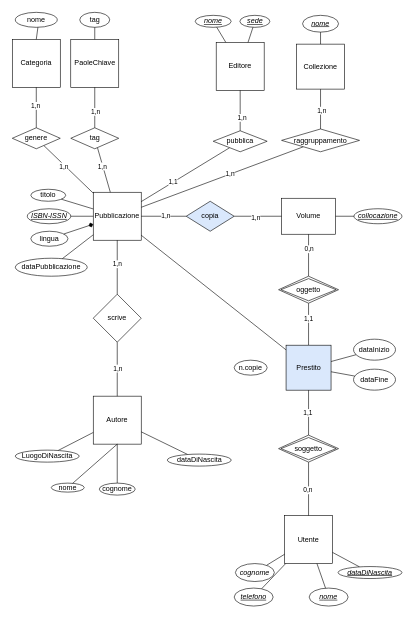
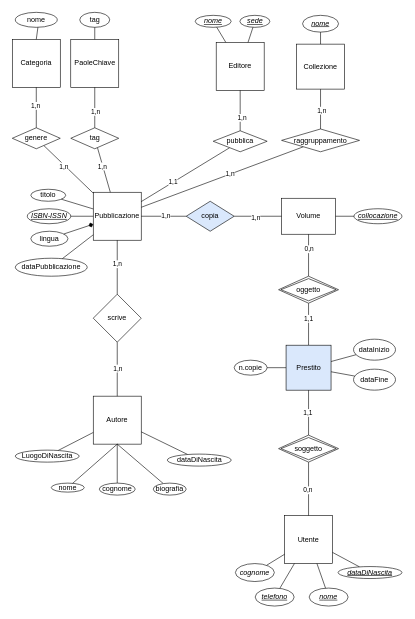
  <mxCell id="0" />
  <mxCell id="1" parent="0" />
  <mxCell id="2" value="Pubblicazione" style="whiteSpace=wrap;html=1;aspect=fixed;" parent="1" vertex="1"><mxGeometry x="155" y="320" width="80" height="80" as="geometry" /></mxCell>
  <mxCell id="3" value="Autore" style="whiteSpace=wrap;html=1;aspect=fixed;direction=south;" parent="1" vertex="1"><mxGeometry x="155" y="660" width="80" height="80" as="geometry" /></mxCell>
  <mxCell id="4" value="scrive" style="rhombus;whiteSpace=wrap;html=1;" parent="1" vertex="1"><mxGeometry x="155" y="490" width="80" height="80" as="geometry" /></mxCell>
  <mxCell id="5" value="" style="endArrow=none;html=1;rounded=0;exitX=0.5;exitY=0;exitDx=0;exitDy=0;entryX=0.5;entryY=1;entryDx=0;entryDy=0;" parent="1" source="4" target="2" edge="1"><mxGeometry width="50" height="50" relative="1" as="geometry"><mxPoint x="415" y="560" as="sourcePoint" /><mxPoint x="465" y="510" as="targetPoint" /></mxGeometry></mxCell>
  <mxCell id="6" value="1,n" style="edgeLabel;html=1;align=center;verticalAlign=middle;resizable=0;points=[];" parent="5" vertex="1" connectable="0"><mxGeometry x="0.133" y="1" relative="1" as="geometry"><mxPoint as="offset" /></mxGeometry></mxCell>
+ <mxCell id="7" value="" style="endArrow=none;html=1;rounded=0;exitX=1;exitY=0.5;exitDx=0;exitDy=0;" parent="1" source="3" target="8" edge="1"><mxGeometry width="50" height="50" relative="1" as="geometry"><mxPoint x="710" y="705" as="sourcePoint" /><mxPoint x="800" y="655" as="targetPoint" /></mxGeometry></mxCell>
+ <mxCell id="8" value="biografia" style="ellipse;whiteSpace=wrap;html=1;" parent="1" vertex="1"><mxGeometry x="255" y="805" width="55" height="20" as="geometry" /></mxCell>
  <mxCell id="9" value="n&lt;span style=&quot;background-color: initial;&quot;&gt;ome&lt;/span&gt;" style="ellipse;whiteSpace=wrap;html=1;" parent="1" vertex="1"><mxGeometry x="85" y="805" width="55" height="15" as="geometry" /></mxCell>
  <mxCell id="10" value="" style="endArrow=none;html=1;rounded=0;exitX=1;exitY=0.5;exitDx=0;exitDy=0;" parent="1" source="3" target="9" edge="1"><mxGeometry width="50" height="50" relative="1" as="geometry"><mxPoint x="710" y="705" as="sourcePoint" /><mxPoint x="800" y="725" as="targetPoint" /></mxGeometry></mxCell>
  <mxCell id="11" value="" style="endArrow=none;html=1;rounded=0;exitX=1;exitY=0.5;exitDx=0;exitDy=0;" parent="1" source="3" target="12" edge="1"><mxGeometry width="50" height="50" relative="1" as="geometry"><mxPoint x="710" y="705" as="sourcePoint" /><mxPoint x="750" y="785" as="targetPoint" /></mxGeometry></mxCell>
  <mxCell id="12" value="cognome" style="ellipse;whiteSpace=wrap;html=1;" parent="1" vertex="1"><mxGeometry x="165" y="805" width="60" height="20" as="geometry" /></mxCell>
  <mxCell id="13" value="&lt;i&gt;&lt;u&gt;ISBN-ISSN&lt;/u&gt;&lt;/i&gt;" style="ellipse;whiteSpace=wrap;html=1;" parent="1" vertex="1"><mxGeometry x="45" y="347.5" width="72.5" height="25" as="geometry" /></mxCell>
  <mxCell id="14" value="titolo" style="ellipse;whiteSpace=wrap;html=1;" parent="1" vertex="1"><mxGeometry x="50.87" y="315" width="58.25" height="20" as="geometry" /></mxCell>
  <mxCell id="15" value="" style="endArrow=none;html=1;rounded=0;" parent="1" source="2" target="14" edge="1"><mxGeometry width="50" height="50" relative="1" as="geometry"><mxPoint x="175" y="390" as="sourcePoint" /><mxPoint x="225" y="340" as="targetPoint" /></mxGeometry></mxCell>
  <mxCell id="16" value="" style="endArrow=none;html=1;rounded=0;" parent="1" source="13" target="2" edge="1"><mxGeometry width="50" height="50" relative="1" as="geometry"><mxPoint x="175" y="400" as="sourcePoint" /><mxPoint x="225" y="350" as="targetPoint" /></mxGeometry></mxCell>
  <mxCell id="17" value="" style="endArrow=none;html=1;rounded=0;exitX=0;exitY=0.5;exitDx=0;exitDy=0;entryX=0.5;entryY=1;entryDx=0;entryDy=0;" parent="1" source="3" target="4" edge="1"><mxGeometry width="50" height="50" relative="1" as="geometry"><mxPoint x="295" y="640" as="sourcePoint" /><mxPoint x="345" y="590" as="targetPoint" /></mxGeometry></mxCell>
  <mxCell id="18" value="1,n" style="edgeLabel;html=1;align=center;verticalAlign=middle;resizable=0;points=[];" parent="17" vertex="1" connectable="0"><mxGeometry x="0.04" y="-1" relative="1" as="geometry"><mxPoint x="-1" as="offset" /></mxGeometry></mxCell>
  <mxCell id="19" value="" style="endArrow=none;html=1;rounded=0;" parent="1" source="2" target="21" edge="1"><mxGeometry width="50" height="50" relative="1" as="geometry"><mxPoint x="435" y="560" as="sourcePoint" /><mxPoint x="455" y="580" as="targetPoint" /></mxGeometry></mxCell>
  <mxCell id="20" value="1,1" style="edgeLabel;html=1;align=center;verticalAlign=middle;resizable=0;points=[];" parent="19" vertex="1" connectable="0"><mxGeometry x="-0.278" y="1" relative="1" as="geometry"><mxPoint as="offset" /></mxGeometry></mxCell>
  <mxCell id="21" value="pubblica" style="rhombus;whiteSpace=wrap;html=1;" parent="1" vertex="1"><mxGeometry x="355" y="217.5" width="90" height="35" as="geometry" /></mxCell>
  <mxCell id="22" value="Editore" style="whiteSpace=wrap;html=1;aspect=fixed;" parent="1" vertex="1"><mxGeometry x="360" y="70" width="80" height="80" as="geometry" /></mxCell>
  <mxCell id="23" value="" style="endArrow=none;html=1;rounded=0;" parent="1" source="21" target="22" edge="1"><mxGeometry width="50" height="50" relative="1" as="geometry"><mxPoint x="615.5" y="355" as="sourcePoint" /><mxPoint x="665.5" y="305" as="targetPoint" /></mxGeometry></mxCell>
  <mxCell id="24" value="1,n" style="edgeLabel;html=1;align=center;verticalAlign=middle;resizable=0;points=[];" parent="23" vertex="1" connectable="0"><mxGeometry x="-0.344" y="-2" relative="1" as="geometry"><mxPoint as="offset" /></mxGeometry></mxCell>
  <mxCell id="25" value="data&lt;span style=&quot;background-color: initial;&quot;&gt;Pubblicazione&lt;/span&gt;" style="ellipse;whiteSpace=wrap;html=1;" parent="1" vertex="1"><mxGeometry x="25" y="430" width="120" height="30" as="geometry" /></mxCell>
  <mxCell id="26" value="" style="endArrow=none;html=1;rounded=0;" parent="1" source="2" target="25" edge="1"><mxGeometry width="50" height="50" relative="1" as="geometry"><mxPoint x="221" y="140" as="sourcePoint" /><mxPoint x="271" y="90" as="targetPoint" /></mxGeometry></mxCell>
  <mxCell id="27" value="&lt;i&gt;&lt;u&gt;nome&lt;/u&gt;&lt;/i&gt;" style="ellipse;whiteSpace=wrap;html=1;" parent="1" vertex="1"><mxGeometry x="325" y="25" width="60" height="20" as="geometry" /></mxCell>
  <mxCell id="28" value="&lt;i&gt;&lt;u&gt;sede&lt;/u&gt;&lt;/i&gt;" style="ellipse;whiteSpace=wrap;html=1;" parent="1" vertex="1"><mxGeometry x="399.5" y="25" width="50" height="20" as="geometry" /></mxCell>
  <mxCell id="29" value="" style="endArrow=none;html=1;rounded=0;" parent="1" source="22" target="27" edge="1"><mxGeometry width="50" height="50" relative="1" as="geometry"><mxPoint x="739.5" y="95" as="sourcePoint" /><mxPoint x="365" y="45" as="targetPoint" /></mxGeometry></mxCell>
  <mxCell id="30" value="" style="endArrow=none;html=1;rounded=0;" parent="1" source="22" target="28" edge="1"><mxGeometry width="50" height="50" relative="1" as="geometry"><mxPoint x="739.5" y="125" as="sourcePoint" /><mxPoint x="789.5" y="75" as="targetPoint" /></mxGeometry></mxCell>
  <mxCell id="31" value="" style="endArrow=none;html=1;rounded=0;" edge="1" parent="1" source="33" target="2"><mxGeometry width="50" height="50" relative="1" as="geometry"><mxPoint x="25" y="420" as="sourcePoint" /><mxPoint x="35" y="430" as="targetPoint" /></mxGeometry></mxCell>
  <mxCell id="32" value="1,n" style="edgeLabel;html=1;align=center;verticalAlign=middle;resizable=0;points=[];" vertex="1" connectable="0" parent="31"><mxGeometry x="-0.163" y="-1" relative="1" as="geometry"><mxPoint as="offset" /></mxGeometry></mxCell>
  <mxCell id="33" value="tag" style="rhombus;whiteSpace=wrap;html=1;" vertex="1" parent="1"><mxGeometry x="117.5" y="212.5" width="80" height="35" as="geometry" /></mxCell>
  <mxCell id="34" value="PaoleChiave" style="whiteSpace=wrap;html=1;aspect=fixed;" vertex="1" parent="1"><mxGeometry x="117.5" y="65" width="80" height="80" as="geometry" /></mxCell>
  <mxCell id="35" value="" style="endArrow=none;html=1;rounded=0;" edge="1" parent="1" source="34" target="33"><mxGeometry width="50" height="50" relative="1" as="geometry"><mxPoint x="-212.5" y="540" as="sourcePoint" /><mxPoint x="-162.5" y="490" as="targetPoint" /></mxGeometry></mxCell>
  <mxCell id="36" value="1,n" style="edgeLabel;html=1;align=center;verticalAlign=middle;resizable=0;points=[];" vertex="1" connectable="0" parent="35"><mxGeometry x="0.19" relative="1" as="geometry"><mxPoint x="1" as="offset" /></mxGeometry></mxCell>
  <mxCell id="37" value="tag" style="ellipse;whiteSpace=wrap;html=1;" vertex="1" parent="1"><mxGeometry x="132.5" y="20" width="50" height="25" as="geometry" /></mxCell>
  <mxCell id="38" value="" style="endArrow=none;html=1;rounded=0;" edge="1" parent="1" source="37" target="34"><mxGeometry width="50" height="50" relative="1" as="geometry"><mxPoint x="-332.5" y="610" as="sourcePoint" /><mxPoint x="-282.5" y="560" as="targetPoint" /></mxGeometry></mxCell>
  <mxCell id="39" value="" style="endArrow=none;html=1;rounded=0;" edge="1" parent="1" source="41" target="2"><mxGeometry width="50" height="50" relative="1" as="geometry"><mxPoint x="10" y="515" as="sourcePoint" /><mxPoint x="140" y="467" as="targetPoint" /></mxGeometry></mxCell>
  <mxCell id="40" value="1,n" style="edgeLabel;html=1;align=center;verticalAlign=middle;resizable=0;points=[];" vertex="1" connectable="0" parent="39"><mxGeometry x="-0.163" y="-2" relative="1" as="geometry"><mxPoint as="offset" /></mxGeometry></mxCell>
  <mxCell id="41" value="genere" style="rhombus;whiteSpace=wrap;html=1;" vertex="1" parent="1"><mxGeometry x="20" y="212.5" width="80" height="35" as="geometry" /></mxCell>
  <mxCell id="42" value="Categoria" style="whiteSpace=wrap;html=1;aspect=fixed;" vertex="1" parent="1"><mxGeometry x="20" y="65" width="80" height="80" as="geometry" /></mxCell>
  <mxCell id="43" value="nome" style="ellipse;whiteSpace=wrap;html=1;" vertex="1" parent="1"><mxGeometry x="25" y="20" width="70" height="25" as="geometry" /></mxCell>
  <mxCell id="44" value="" style="endArrow=none;html=1;rounded=0;" edge="1" parent="1" source="43" target="42"><mxGeometry width="50" height="50" relative="1" as="geometry"><mxPoint x="-565" y="705" as="sourcePoint" /><mxPoint x="-515" y="655" as="targetPoint" /></mxGeometry></mxCell>
  <mxCell id="45" value="" style="endArrow=none;html=1;rounded=0;" edge="1" parent="1" source="42" target="41"><mxGeometry width="50" height="50" relative="1" as="geometry"><mxPoint x="-360" y="680" as="sourcePoint" /><mxPoint x="-310" y="630" as="targetPoint" /></mxGeometry></mxCell>
  <mxCell id="46" value="1,n" style="edgeLabel;html=1;align=center;verticalAlign=middle;resizable=0;points=[];" vertex="1" connectable="0" parent="45"><mxGeometry x="-0.117" y="-2" relative="1" as="geometry"><mxPoint as="offset" /></mxGeometry></mxCell>
  <mxCell id="47" value="copia" style="rhombus;whiteSpace=wrap;html=1;fillColor=#dae8fc;" vertex="1" parent="1"><mxGeometry x="310" y="335" width="80" height="50" as="geometry" /></mxCell>
  <mxCell id="48" value="Volume" style="rounded=0;whiteSpace=wrap;html=1;" vertex="1" parent="1"><mxGeometry x="469" y="330" width="90" height="60" as="geometry" /></mxCell>
  <mxCell id="49" value="" style="endArrow=none;html=1;rounded=0;" edge="1" parent="1" source="47" target="2"><mxGeometry width="50" height="50" relative="1" as="geometry"><mxPoint x="425" y="510" as="sourcePoint" /><mxPoint x="475" y="460" as="targetPoint" /></mxGeometry></mxCell>
  <mxCell id="50" value="1,n" style="edgeLabel;html=1;align=center;verticalAlign=middle;resizable=0;points=[];" vertex="1" connectable="0" parent="49"><mxGeometry x="-0.066" y="-2" relative="1" as="geometry"><mxPoint as="offset" /></mxGeometry></mxCell>
  <mxCell id="51" value="" style="endArrow=none;html=1;rounded=0;" edge="1" parent="1" source="48" target="47"><mxGeometry width="50" height="50" relative="1" as="geometry"><mxPoint x="435" y="540" as="sourcePoint" /><mxPoint x="485" y="490" as="targetPoint" /></mxGeometry></mxCell>
  <mxCell id="52" value="1,n" style="edgeLabel;html=1;align=center;verticalAlign=middle;resizable=0;points=[];" vertex="1" connectable="0" parent="51"><mxGeometry x="0.102" y="1" relative="1" as="geometry"><mxPoint as="offset" /></mxGeometry></mxCell>
  <mxCell id="53" value="" style="endArrow=none;html=1;rounded=0;" edge="1" parent="1" source="93" target="48"><mxGeometry width="50" height="50" relative="1" as="geometry"><mxPoint x="514" y="460" as="sourcePoint" /><mxPoint x="585" y="450" as="targetPoint" /></mxGeometry></mxCell>
  <mxCell id="54" value="0,n" style="edgeLabel;html=1;align=center;verticalAlign=middle;resizable=0;points=[];" vertex="1" connectable="0" parent="53"><mxGeometry x="0.303" relative="1" as="geometry"><mxPoint as="offset" /></mxGeometry></mxCell>
  <mxCell id="55" value="lingua" style="ellipse;whiteSpace=wrap;html=1;" vertex="1" parent="1"><mxGeometry x="50.87" y="385" width="62" height="25" as="geometry" /></mxCell>
  <mxCell id="56" value="" style="endArrow=diamond;html=1;rounded=0;" edge="1" parent="1" source="55" target="2"><mxGeometry width="50" height="50" relative="1" as="geometry"><mxPoint x="-105" y="250" as="sourcePoint" /><mxPoint x="-55" y="200" as="targetPoint" /></mxGeometry></mxCell>
  <mxCell id="57" value="" style="endArrow=none;html=1;rounded=0;" edge="1" parent="1" target="58" source="3"><mxGeometry width="50" height="50" relative="1" as="geometry"><mxPoint x="150" y="713.61" as="sourcePoint" /><mxPoint x="823.5" y="606.62" as="targetPoint" /></mxGeometry></mxCell>
  <mxCell id="58" value="dataDiNascita" style="ellipse;whiteSpace=wrap;html=1;" vertex="1" parent="1"><mxGeometry x="278.5" y="756.62" width="106.5" height="20" as="geometry" /></mxCell>
  <mxCell id="59" value="" style="endArrow=none;html=1;rounded=0;" edge="1" parent="1" target="60" source="3"><mxGeometry width="50" height="50" relative="1" as="geometry"><mxPoint x="-55" y="754.543" as="sourcePoint" /><mxPoint x="543.5" y="600" as="targetPoint" /></mxGeometry></mxCell>
  <mxCell id="60" value="LuogoDiNascita" style="ellipse;whiteSpace=wrap;html=1;" vertex="1" parent="1"><mxGeometry x="25" y="750" width="106.5" height="20" as="geometry" /></mxCell>
  <mxCell id="61" value="Utente" style="whiteSpace=wrap;html=1;aspect=fixed;" vertex="1" parent="1"><mxGeometry x="474" y="859.12" width="80" height="80" as="geometry" /></mxCell>
  <mxCell id="62" value="" style="endArrow=none;html=1;rounded=0;" edge="1" parent="1" source="61" target="63"><mxGeometry width="50" height="50" relative="1" as="geometry"><mxPoint x="589" y="1002.5" as="sourcePoint" /><mxPoint x="639" y="952.5" as="targetPoint" /></mxGeometry></mxCell>
- <mxCell id="63" value="&lt;u&gt;&lt;i&gt;telefono&lt;/i&gt;&lt;/u&gt;" style="ellipse;whiteSpace=wrap;html=1;" vertex="1" parent="1"><mxGeometry x="390" y="980" width="65" height="30" as="geometry" /></mxCell>
+ <mxCell id="63" value="&lt;u&gt;&lt;i&gt;telefono&lt;/i&gt;&lt;/u&gt;" style="ellipse;whiteSpace=wrap;html=1;" vertex="1" parent="1"><mxGeometry x="425" y="980" width="65" height="30" as="geometry" /></mxCell>
  <mxCell id="64" value="&lt;i&gt;&lt;u&gt;n&lt;span style=&quot;background-color: initial;&quot;&gt;ome&lt;/span&gt;&lt;/u&gt;&lt;/i&gt;" style="ellipse;whiteSpace=wrap;html=1;" vertex="1" parent="1"><mxGeometry x="515" y="980" width="65" height="30" as="geometry" /></mxCell>
  <mxCell id="65" value="" style="endArrow=none;html=1;rounded=0;" edge="1" parent="1" source="61" target="64"><mxGeometry width="50" height="50" relative="1" as="geometry"><mxPoint x="589" y="1072.5" as="sourcePoint" /><mxPoint x="639" y="1022.5" as="targetPoint" /></mxGeometry></mxCell>
  <mxCell id="66" value="" style="endArrow=none;html=1;rounded=0;" edge="1" parent="1" source="61" target="67"><mxGeometry width="50" height="50" relative="1" as="geometry"><mxPoint x="559" y="1122.5" as="sourcePoint" /><mxPoint x="443.989" y="949.857" as="targetPoint" /></mxGeometry></mxCell>
  <mxCell id="67" value="&lt;i&gt;cognome&lt;/i&gt;" style="ellipse;whiteSpace=wrap;html=1;" vertex="1" parent="1"><mxGeometry x="392" y="939.12" width="65" height="30" as="geometry" /></mxCell>
  <mxCell id="68" value="" style="endArrow=none;html=1;rounded=0;" edge="1" parent="1" source="70" target="93"><mxGeometry width="50" height="50" relative="1" as="geometry"><mxPoint x="509" y="572.5" as="sourcePoint" /><mxPoint x="514" y="510" as="targetPoint" /></mxGeometry></mxCell>
  <mxCell id="69" value="1,1" style="edgeLabel;html=1;align=center;verticalAlign=middle;resizable=0;points=[];" vertex="1" connectable="0" parent="68"><mxGeometry x="0.286" y="1" relative="1" as="geometry"><mxPoint as="offset" /></mxGeometry></mxCell>
  <mxCell id="70" value="Prestito" style="whiteSpace=wrap;html=1;aspect=fixed;fillColor=#dae8fc;" vertex="1" parent="1"><mxGeometry x="476.5" y="575" width="75" height="75" as="geometry" /></mxCell>
  <mxCell id="71" value="dataInizio" style="ellipse;whiteSpace=wrap;html=1;" vertex="1" parent="1"><mxGeometry x="589" y="565" width="70" height="35" as="geometry" /></mxCell>
  <mxCell id="72" value="dataFine" style="ellipse;whiteSpace=wrap;html=1;" vertex="1" parent="1"><mxGeometry x="589" y="615" width="70" height="35" as="geometry" /></mxCell>
  <mxCell id="73" value="" style="endArrow=none;html=1;rounded=0;" edge="1" parent="1" source="70" target="72"><mxGeometry width="50" height="50" relative="1" as="geometry"><mxPoint x="519" y="752.5" as="sourcePoint" /><mxPoint x="569" y="702.5" as="targetPoint" /></mxGeometry></mxCell>
  <mxCell id="74" value="" style="endArrow=none;html=1;rounded=0;" edge="1" parent="1" source="70" target="71"><mxGeometry width="50" height="50" relative="1" as="geometry"><mxPoint x="539" y="762.5" as="sourcePoint" /><mxPoint x="589" y="712.5" as="targetPoint" /></mxGeometry></mxCell>
  <mxCell id="75" value="&lt;i&gt;&lt;u&gt;collocazione&lt;/u&gt;&lt;/i&gt;" style="ellipse;whiteSpace=wrap;html=1;" vertex="1" parent="1"><mxGeometry x="589.75" y="347.5" width="80" height="25" as="geometry" /></mxCell>
  <mxCell id="76" value="" style="endArrow=none;html=1;rounded=0;" edge="1" parent="1" source="48" target="75"><mxGeometry width="50" height="50" relative="1" as="geometry"><mxPoint x="525" y="490" as="sourcePoint" /><mxPoint x="505" y="283" as="targetPoint" /></mxGeometry></mxCell>
  <mxCell id="77" value="" style="endArrow=none;html=1;rounded=0;" edge="1" parent="1" source="94" target="70"><mxGeometry width="50" height="50" relative="1" as="geometry"><mxPoint x="514" y="722.5" as="sourcePoint" /><mxPoint x="516.5" y="592.5" as="targetPoint" /></mxGeometry></mxCell>
  <mxCell id="78" value="1,1" style="edgeLabel;html=1;align=center;verticalAlign=middle;resizable=0;points=[];" vertex="1" connectable="0" parent="77"><mxGeometry x="0.025" y="2" relative="1" as="geometry"><mxPoint as="offset" /></mxGeometry></mxCell>
  <mxCell id="79" value="" style="endArrow=none;html=1;rounded=0;" edge="1" parent="1" target="94" source="61"><mxGeometry width="50" height="50" relative="1" as="geometry"><mxPoint x="512.581" y="915" as="sourcePoint" /><mxPoint x="514" y="772.5" as="targetPoint" /></mxGeometry></mxCell>
  <mxCell id="80" value="0,n" style="edgeLabel;html=1;align=center;verticalAlign=middle;resizable=0;points=[];" vertex="1" connectable="0" parent="79"><mxGeometry x="-0.041" y="2" relative="1" as="geometry"><mxPoint as="offset" /></mxGeometry></mxCell>
  <mxCell id="81" value="" style="endArrow=none;html=1;rounded=0;" edge="1" parent="1" source="83" target="2"><mxGeometry width="50" height="50" relative="1" as="geometry"><mxPoint x="-15" y="360" as="sourcePoint" /><mxPoint x="-25" y="380" as="targetPoint" /></mxGeometry></mxCell>
  <mxCell id="82" value="1,n" style="edgeLabel;html=1;align=center;verticalAlign=middle;resizable=0;points=[];" vertex="1" connectable="0" parent="81"><mxGeometry x="-0.091" y="-1" relative="1" as="geometry"><mxPoint as="offset" /></mxGeometry></mxCell>
  <mxCell id="83" value="raggruppamento" style="rhombus;whiteSpace=wrap;html=1;" vertex="1" parent="1"><mxGeometry x="469" y="214.5" width="130" height="38" as="geometry" /></mxCell>
  <mxCell id="84" value="" style="endArrow=none;html=1;rounded=0;" edge="1" parent="1" source="86" target="83"><mxGeometry width="50" height="50" relative="1" as="geometry"><mxPoint x="-556" y="395" as="sourcePoint" /><mxPoint x="-556" y="395" as="targetPoint" /></mxGeometry></mxCell>
  <mxCell id="85" value="1,n" style="edgeLabel;html=1;align=center;verticalAlign=middle;resizable=0;points=[];" vertex="1" connectable="0" parent="84"><mxGeometry x="0.067" y="1" relative="1" as="geometry"><mxPoint as="offset" /></mxGeometry></mxCell>
  <mxCell id="86" value="Collezione" style="rounded=0;whiteSpace=wrap;html=1;" vertex="1" parent="1"><mxGeometry x="494" y="73" width="80" height="75" as="geometry" /></mxCell>
  <mxCell id="87" value="&lt;i&gt;&lt;u&gt;nome&lt;/u&gt;&lt;/i&gt;" style="ellipse;whiteSpace=wrap;html=1;" vertex="1" parent="1"><mxGeometry x="504" y="25" width="60" height="28" as="geometry" /></mxCell>
  <mxCell id="88" value="" style="endArrow=none;html=1;rounded=0;" edge="1" parent="1" source="86" target="87"><mxGeometry width="50" height="50" relative="1" as="geometry"><mxPoint x="-746" y="375" as="sourcePoint" /><mxPoint x="-696" y="325" as="targetPoint" /></mxGeometry></mxCell>
  <mxCell id="89" value="" style="endArrow=none;html=1;rounded=0;" edge="1" parent="1" target="90" source="61"><mxGeometry width="50" height="50" relative="1" as="geometry"><mxPoint x="509" y="914.88" as="sourcePoint" /><mxPoint x="1097.5" y="802.5" as="targetPoint" /></mxGeometry></mxCell>
  <mxCell id="90" value="&lt;i&gt;&lt;u&gt;dataDiNascita&lt;/u&gt;&lt;/i&gt;" style="ellipse;whiteSpace=wrap;html=1;" vertex="1" parent="1"><mxGeometry x="563.25" y="944.12" width="106.5" height="20" as="geometry" /></mxCell>
  <mxCell id="91" value="n.copie" style="ellipse;whiteSpace=wrap;html=1;" vertex="1" parent="1"><mxGeometry x="390" y="600" width="55" height="25" as="geometry" /></mxCell>
- <mxCell id="92" value="" style="endArrow=none;html=1;rounded=0;" edge="1" parent="1" source="70" target="2"><mxGeometry width="50" height="50" relative="1" as="geometry"><mxPoint x="325" y="640" as="sourcePoint" /><mxPoint x="375" y="590" as="targetPoint" /></mxGeometry></mxCell>
+ <mxCell id="92" value="" style="endArrow=none;html=1;rounded=0;" edge="1" parent="1" source="70" target="91"><mxGeometry width="50" height="50" relative="1" as="geometry"><mxPoint x="325" y="640" as="sourcePoint" /><mxPoint x="375" y="590" as="targetPoint" /></mxGeometry></mxCell>
  <mxCell id="93" value="oggetto" style="shape=rhombus;double=1;perimeter=rhombusPerimeter;whiteSpace=wrap;html=1;align=center;" vertex="1" parent="1"><mxGeometry x="464" y="460" width="100" height="45" as="geometry" /></mxCell>
  <mxCell id="94" value="soggetto" style="shape=rhombus;double=1;perimeter=rhombusPerimeter;whiteSpace=wrap;html=1;align=center;" vertex="1" parent="1"><mxGeometry x="464" y="725" width="100" height="45" as="geometry" /></mxCell>
